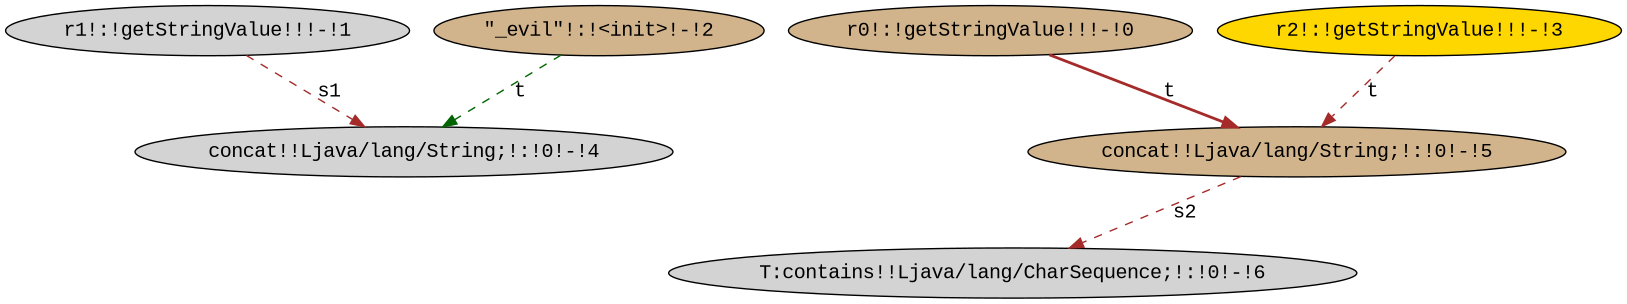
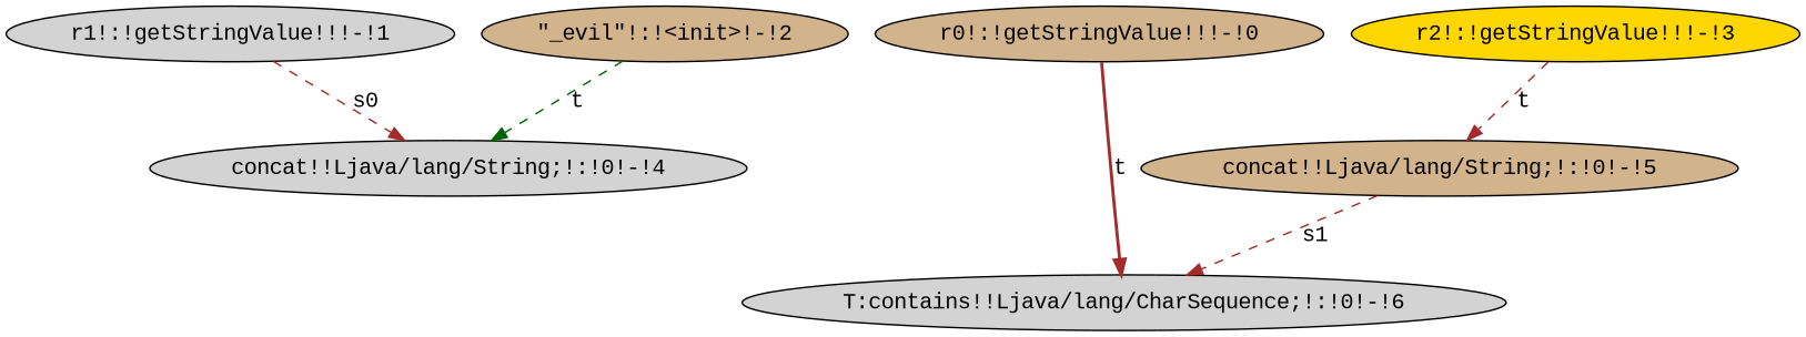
  digraph {
    fontname="Liberation Mono"
    node [fillcolor=lightgrey fontname="Liberation Mono" style=filled]
    edge [color=brown fontname="Liberation Mono" style=dashed]
    n1 [label="concat!!Ljava/lang/String;!:!0!-!4"]
    n2 [fillcolor=tan label="concat!!Ljava/lang/String;!:!0!-!5"]
    n3 [label="T:contains!!Ljava/lang/CharSequence;!:!0!-!6"]
    n4 [fillcolor=tan label="r0!:!getStringValue!!!-!0"]
    n5 [label="r1!:!getStringValue!!!-!1"]
    n6 [fillcolor=tan label="\"_evil\"!:!<init>!-!2"]
    n7 [fillcolor=gold label="r2!:!getStringValue!!!-!3"]
-   n2 -> n3 [label=s2]
-   n4 -> n2 [label=t style=bold]
-   n5 -> n1 [label=s1]
+   n2 -> n3 [label=s1]
+   n4 -> n3 [label=t style=bold]
+   n5 -> n1 [label=s0]
    n6 -> n1 [color=darkgreen label=t]
    n7 -> n2 [label=t]
  }
